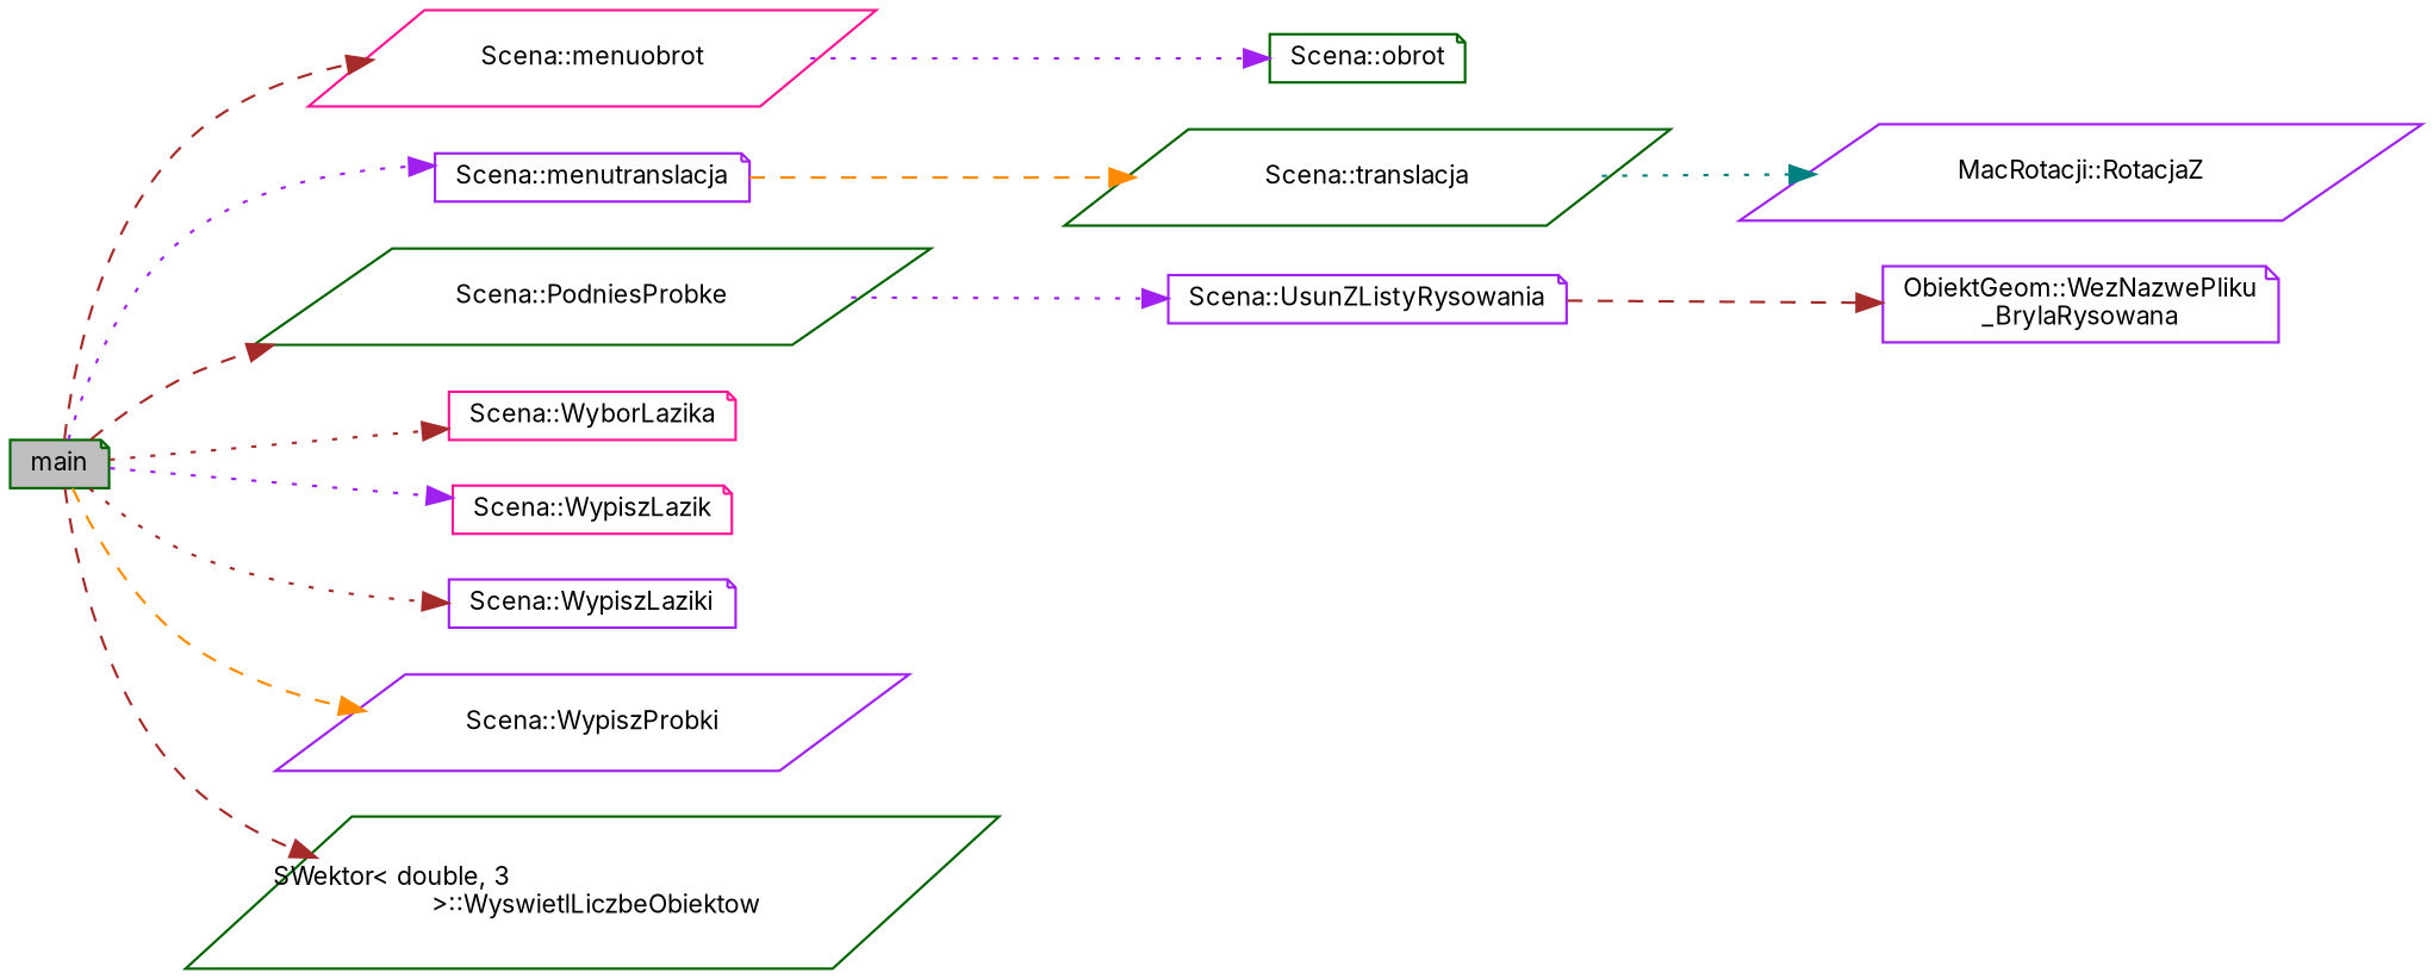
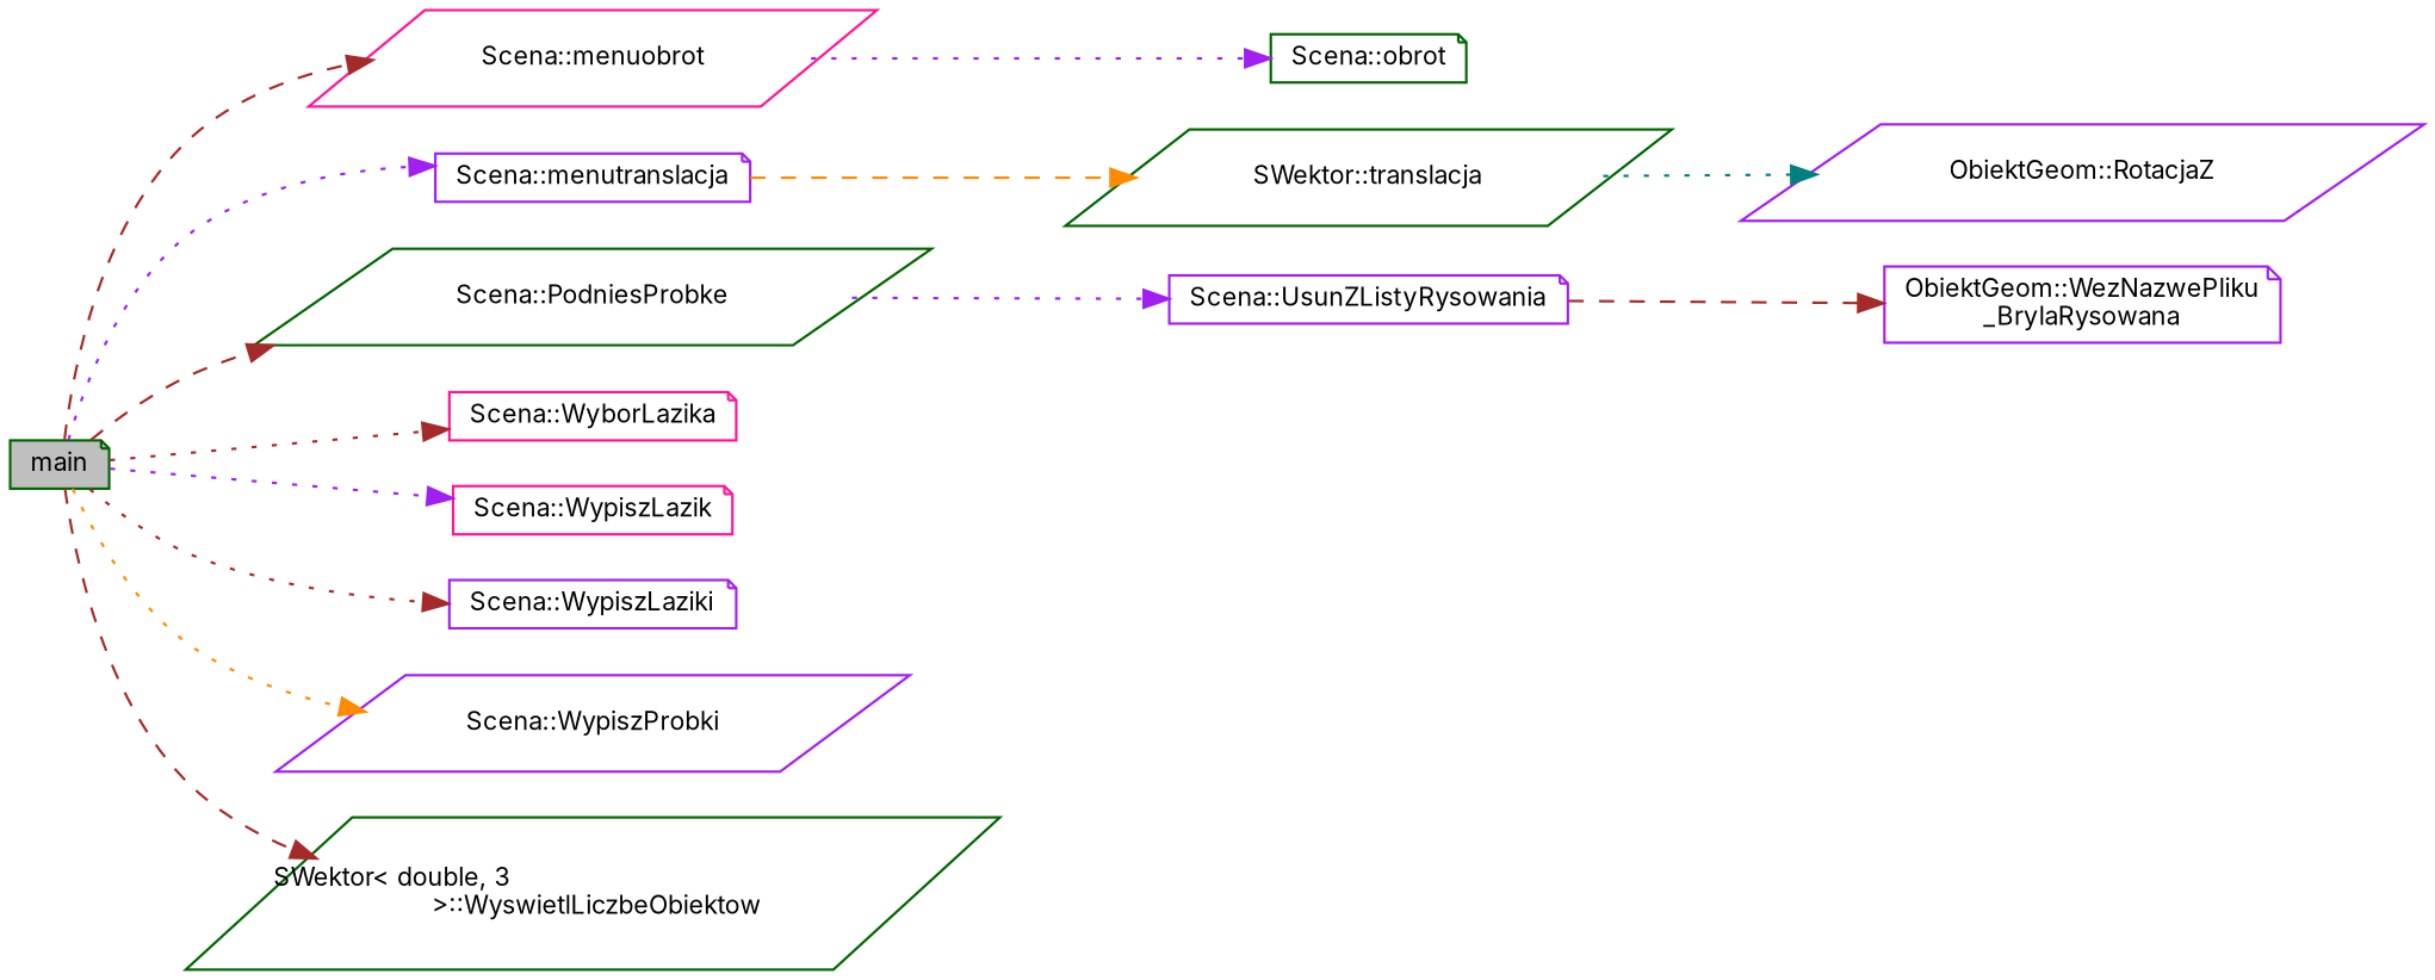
  digraph {
    fontname=Inter
    rankdir=LR
    node [color=purple fillcolor=white fontname=Inter fontsize=10 shape=note style=filled]
    edge [color=brown fontname=Inter fontsize=10 labelfontname=FreeSans labelfontsize=10 style=dotted]
    n1 [color=darkgreen fillcolor=grey75 fontcolor=black height=0.2 label=main width=0.4]
    n2 [color=deeppink height=0.2 label="Scena::menuobrot" shape=parallelogram width=0.4]
    n3 [height=0.2 label="Scena::menutranslacja" width=0.4]
    n4 [color=darkgreen height=0.2 label="Scena::PodniesProbke" shape=parallelogram width=0.4]
    n5 [color=deeppink height=0.2 label="Scena::WyborLazika" width=0.4]
    n6 [color=deeppink height=0.2 label="Scena::WypiszLazik" width=0.4]
    n7 [height=0.2 label="Scena::WypiszLaziki" width=0.4]
    n8 [height=0.2 label="Scena::WypiszProbki" shape=parallelogram width=0.4]
    n9 [color=darkgreen height=0.2 label="SWektor\< double, 3\l \>::WyswietlLiczbeObiektow" shape=parallelogram width=0.4]
    n10 [color=darkgreen height=0.2 label="Scena::obrot" width=0.4]
-   n11 [color=darkgreen height=0.2 label="Scena::translacja" shape=parallelogram width=0.4]
+   n11 [color=darkgreen height=0.2 label="SWektor::translacja" shape=parallelogram width=0.4]
    n12 [height=0.2 label="Scena::UsunZListyRysowania" width=0.4]
-   n13 [height=0.2 label="MacRotacji::RotacjaZ" shape=parallelogram width=0.4]
+   n13 [height=0.2 label="ObiektGeom::RotacjaZ" shape=parallelogram width=0.4]
    n14 [height=0.2 label="ObiektGeom::WezNazwePliku\l_BrylaRysowana" width=0.4]
    n1 -> n2 [style=dashed]
    n1 -> n3 [color=purple]
    n1 -> n4 [style=dashed]
    n1 -> n5
    n1 -> n6 [color=purple]
    n1 -> n7
-   n1 -> n8 [color=darkorange style=dashed]
+   n1 -> n8 [color=darkorange]
    n1 -> n9 [style=dashed]
    n2 -> n10 [color=purple]
    n3 -> n11 [color=darkorange style=dashed]
    n4 -> n12 [color=purple]
    n11 -> n13 [color=teal]
    n12 -> n14 [style=dashed]
  }
